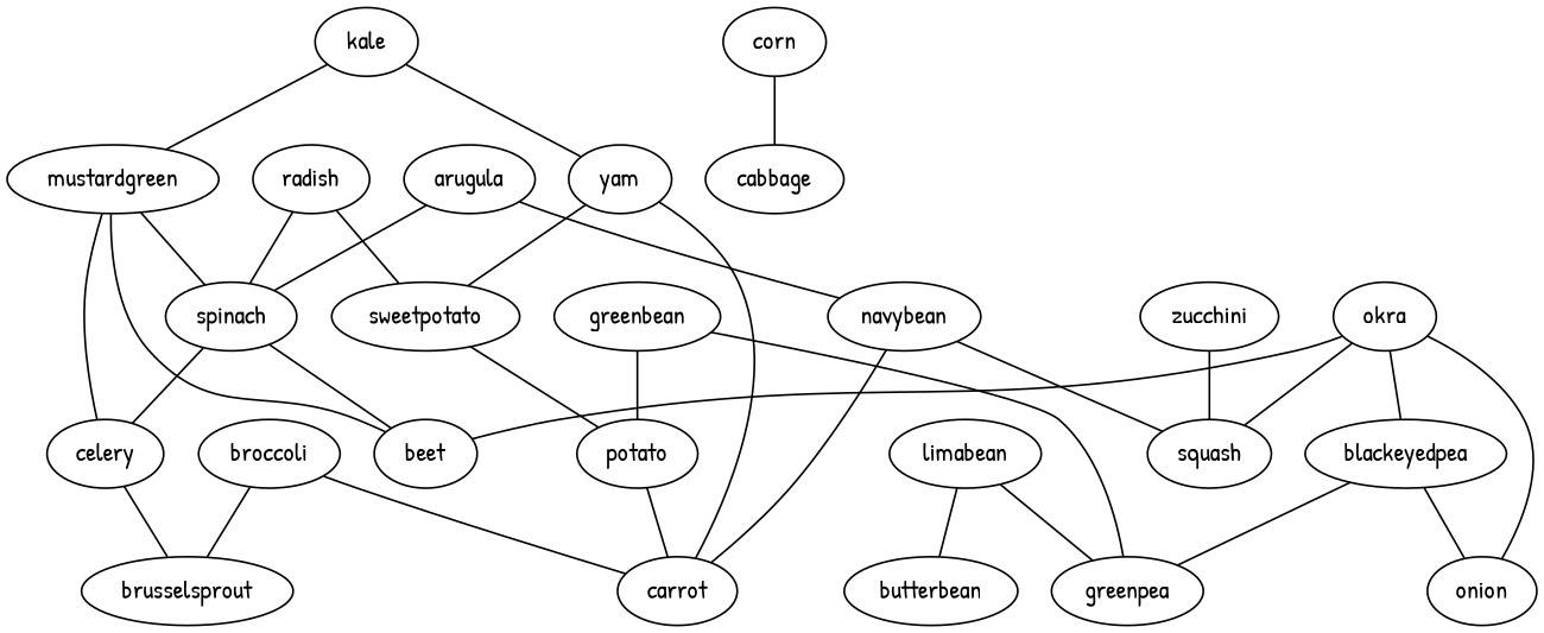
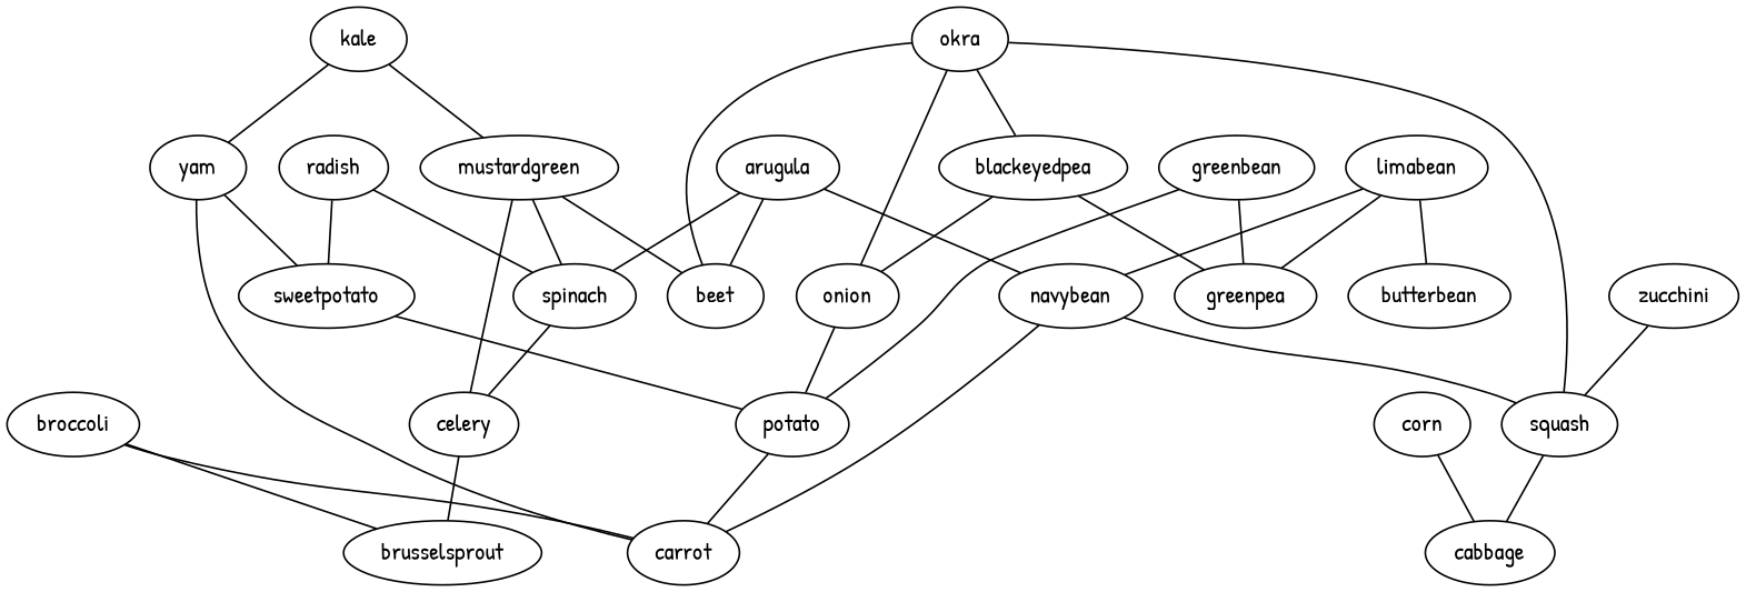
  strict graph {
    fontname="Patrick Hand"
    node [fontname="Patrick Hand"]
    edge [fontname="Patrick Hand" weight=1]
    kale
    mustardgreen
    yam
    spinach
    celery
    beet
    sweetpotato
    carrot
    radish
    potato
    brusselsprout
    arugula
    navybean
    squash
    limabean
    butterbean
    greenpea
    greenbean
    okra
    blackeyedpea
    onion
    cabbage
    zucchini
    corn
    broccoli
    kale -- mustardgreen
    kale -- yam
    mustardgreen -- spinach
    mustardgreen -- celery
    mustardgreen -- beet
    yam -- sweetpotato
    yam -- carrot
    spinach -- celery
    celery -- brusselsprout
    sweetpotato -- potato
    radish -- spinach
    radish -- sweetpotato
    potato -- carrot
    arugula -- spinach
-   spinach -- beet
+   arugula -- beet
    arugula -- navybean
    navybean -- carrot
    navybean -- squash
+   squash -- cabbage
+   limabean -- navybean
    limabean -- butterbean
    limabean -- greenpea
    greenbean -- potato
    greenbean -- greenpea
    okra -- beet
    okra -- squash
    okra -- blackeyedpea
    okra -- onion
    blackeyedpea -- greenpea
    blackeyedpea -- onion
+   onion -- potato
    zucchini -- squash
    corn -- cabbage
    broccoli -- carrot
    broccoli -- brusselsprout
  }
